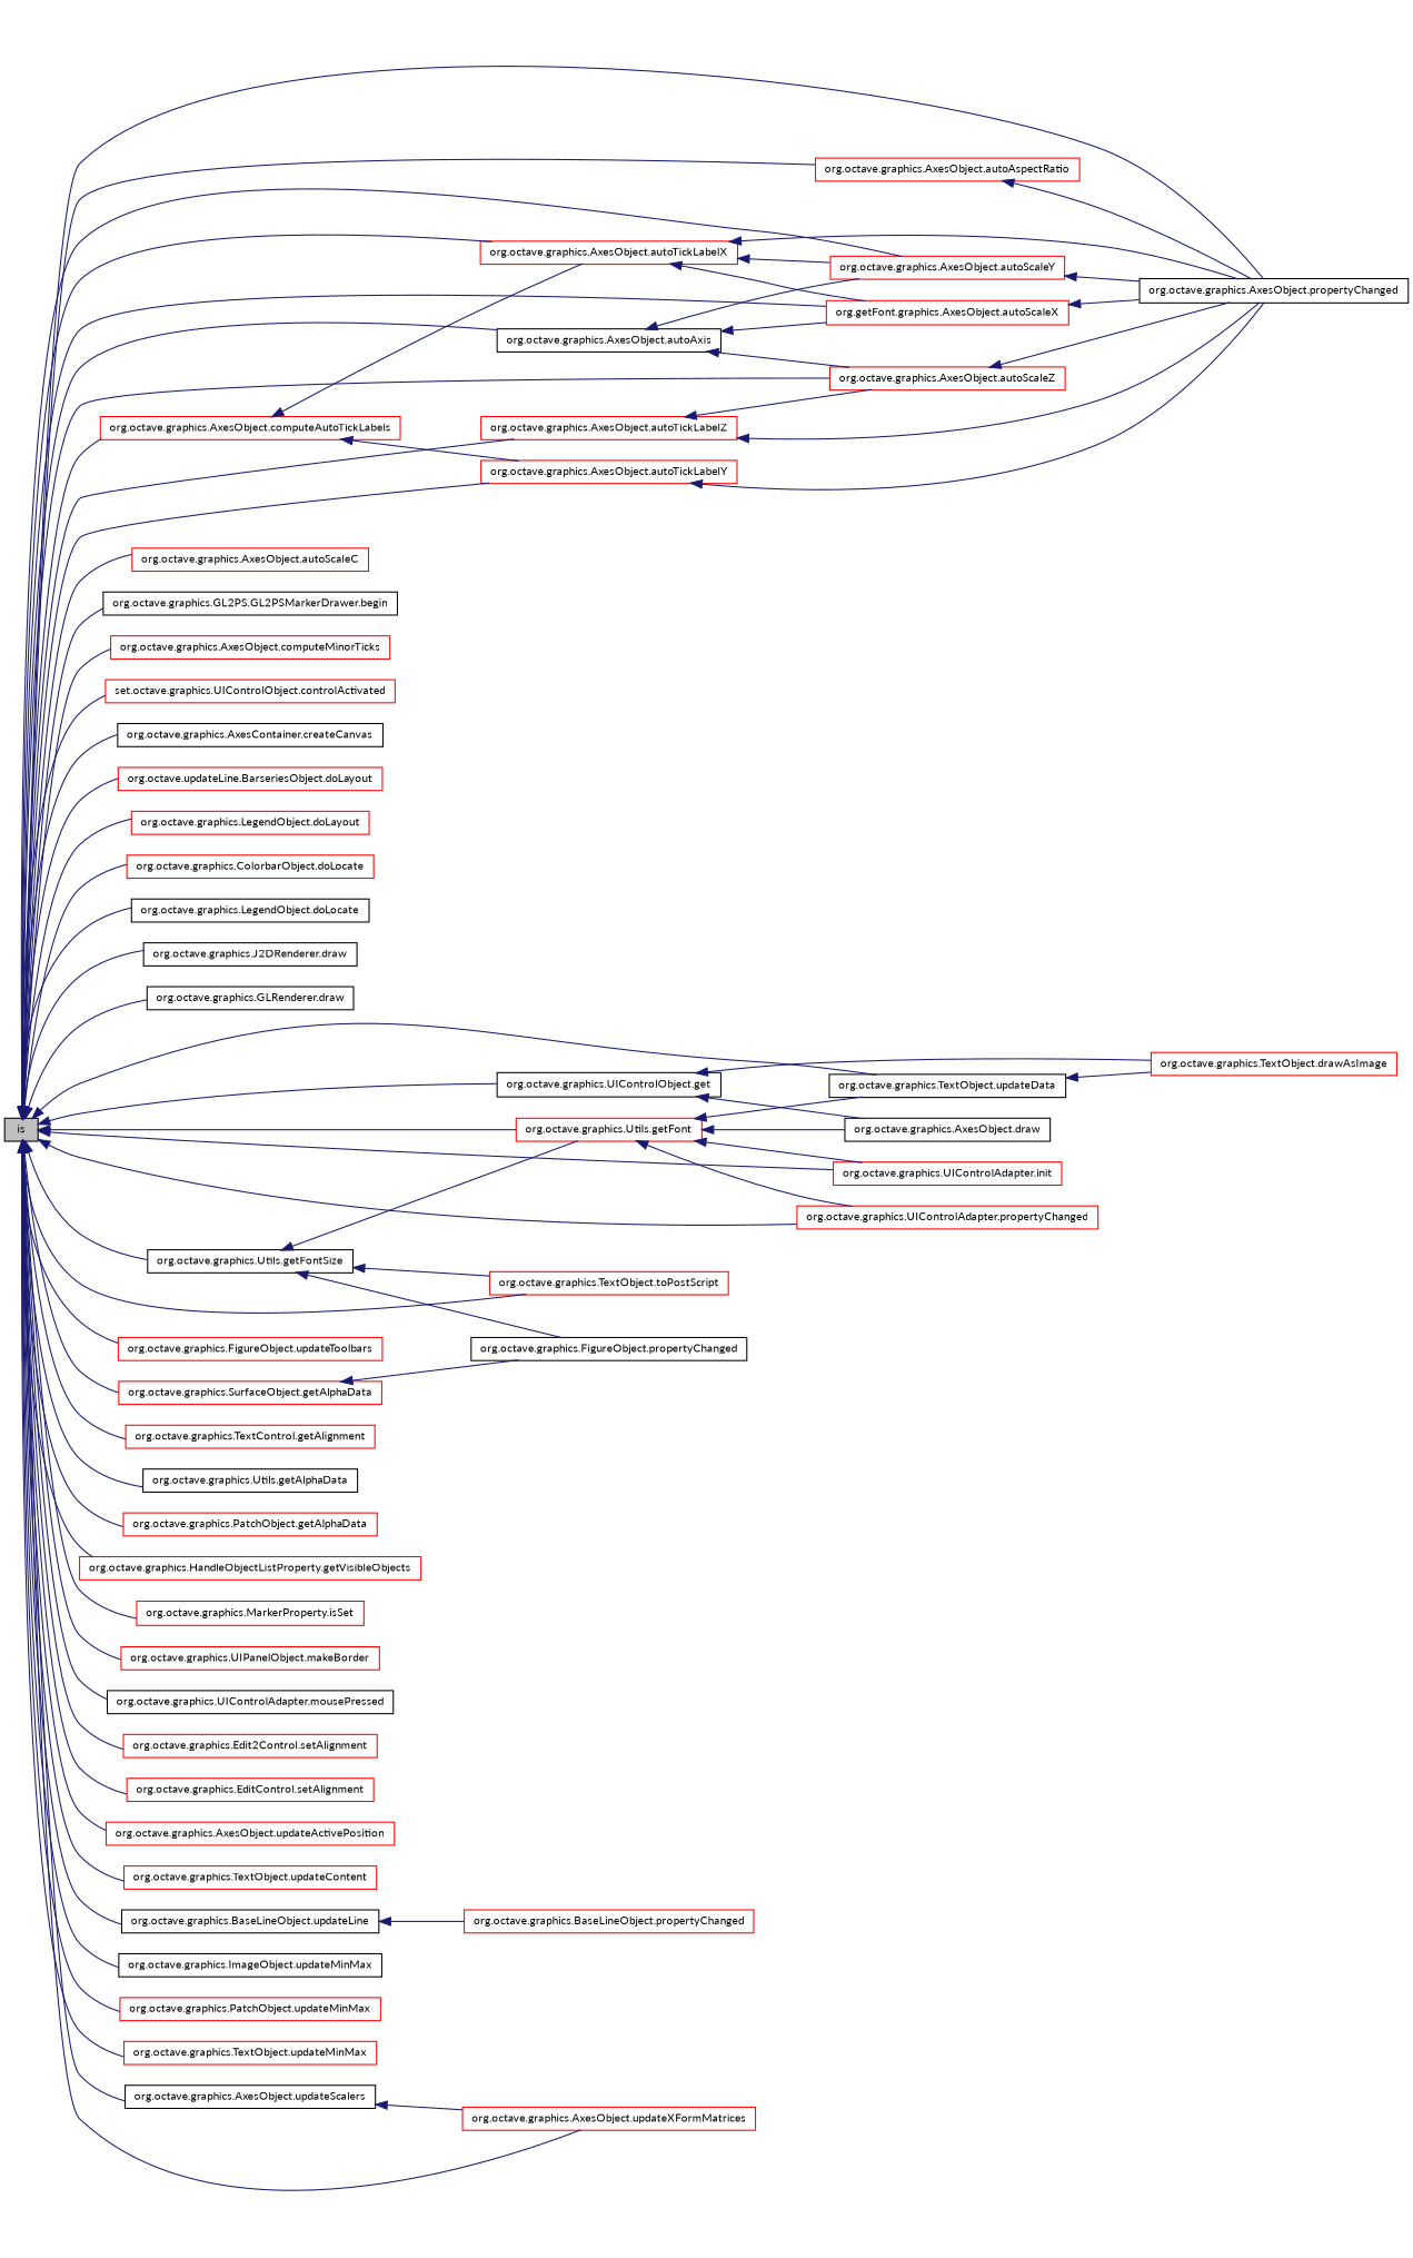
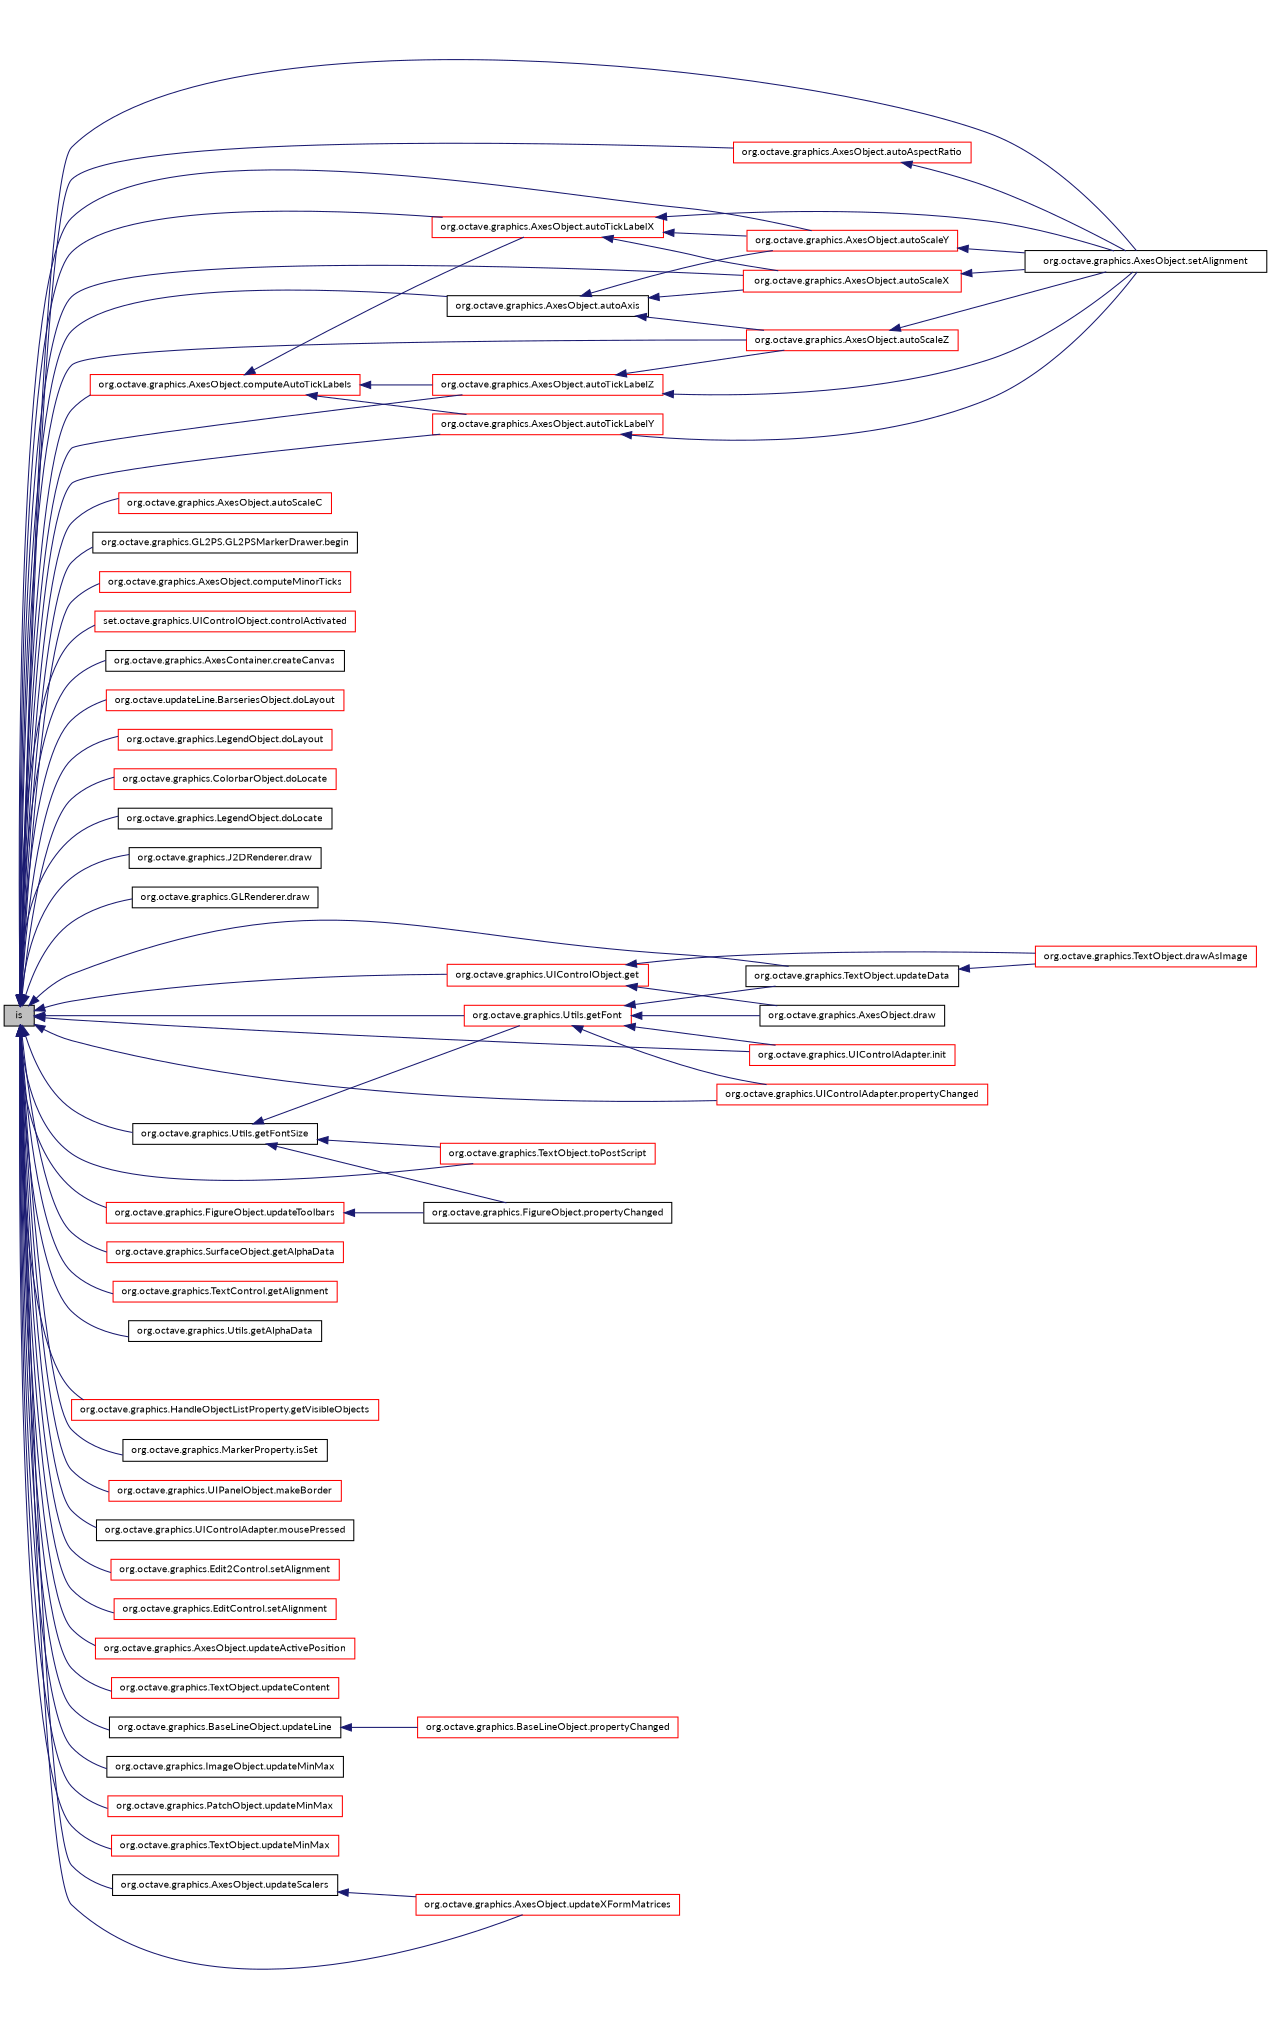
  digraph {
    fontname=Lato
    rankdir=LR
    node [color=red fillcolor=white fontname=Lato fontsize=10 shape=record style=filled]
    edge [color=midnightblue dir=back fontname=Lato fontsize=10 labelfontname=FreeSans labelfontsize=10 style=solid]
    n1 [color=black fillcolor=grey75 fontcolor=black height=0.2 label=is width=0.4]
    n2 [height=0.2 label="org.octave.graphics.AxesObject.autoAspectRatio" width=0.4]
-   n3 [color=black height=0.2 label="org.octave.graphics.AxesObject.propertyChanged" width=0.4]
+   n3 [color=black height=0.2 label="org.octave.graphics.AxesObject.setAlignment" width=0.4]
    n4 [color=black height=0.2 label="org.octave.graphics.AxesObject.autoAxis" width=0.4]
-   n5 [height=0.2 label="org.getFont.graphics.AxesObject.autoScaleX" width=0.4]
+   n5 [height=0.2 label="org.octave.graphics.AxesObject.autoScaleX" width=0.4]
    n6 [height=0.2 label="org.octave.graphics.AxesObject.autoScaleY" width=0.4]
    n7 [height=0.2 label="org.octave.graphics.AxesObject.autoScaleZ" width=0.4]
    n8 [height=0.2 label="org.octave.graphics.AxesObject.autoScaleC" width=0.4]
    n9 [height=0.2 label="org.octave.graphics.AxesObject.autoTickLabelX" width=0.4]
    n10 [height=0.2 label="org.octave.graphics.AxesObject.autoTickLabelY" width=0.4]
    n11 [height=0.2 label="org.octave.graphics.AxesObject.autoTickLabelZ" width=0.4]
    n12 [color=black height=0.2 label="org.octave.graphics.GL2PS.GL2PSMarkerDrawer.begin" width=0.4]
    n13 [height=0.2 label="org.octave.graphics.AxesObject.computeAutoTickLabels" width=0.4]
    n14 [height=0.2 label="org.octave.graphics.AxesObject.computeMinorTicks" width=0.4]
    n15 [height=0.2 label="set.octave.graphics.UIControlObject.controlActivated" width=0.4]
    n16 [color=black height=0.2 label="org.octave.graphics.AxesContainer.createCanvas" width=0.4]
    n17 [height=0.2 label="org.octave.updateLine.BarseriesObject.doLayout" width=0.4]
    n18 [height=0.2 label="org.octave.graphics.LegendObject.doLayout" width=0.4]
    n19 [height=0.2 label="org.octave.graphics.ColorbarObject.doLocate" width=0.4]
    n20 [color=black height=0.2 label="org.octave.graphics.LegendObject.doLocate" width=0.4]
    n21 [color=black height=0.2 label="org.octave.graphics.J2DRenderer.draw" width=0.4]
    n22 [color=black height=0.2 label="org.octave.graphics.GLRenderer.draw" width=0.4]
-   n23 [color=black height=0.2 label="org.octave.graphics.UIControlObject.get" width=0.4]
+   n23 [height=0.2 label="org.octave.graphics.UIControlObject.get" width=0.4]
    n24 [height=0.2 label="org.octave.graphics.TextControl.getAlignment" width=0.4]
    n25 [color=black height=0.2 label="org.octave.graphics.Utils.getAlphaData" width=0.4]
    n26 [height=0.2 label="org.octave.graphics.SurfaceObject.getAlphaData" width=0.4]
-   n27 [height=0.2 label="org.octave.graphics.PatchObject.getAlphaData" width=0.4]
    n28 [height=0.2 label="org.octave.graphics.Utils.getFont" width=0.4]
    n29 [color=black height=0.2 label="org.octave.graphics.TextObject.updateData" width=0.4]
    n30 [height=0.2 label="org.octave.graphics.UIControlAdapter.init" width=0.4]
    n31 [height=0.2 label="org.octave.graphics.UIControlAdapter.propertyChanged" width=0.4]
    n32 [color=black height=0.2 label="org.octave.graphics.Utils.getFontSize" width=0.4]
    n33 [height=0.2 label="org.octave.graphics.TextObject.toPostScript" width=0.4]
    n34 [height=0.2 label="org.octave.graphics.HandleObjectListProperty.getVisibleObjects" width=0.4]
-   n35 [height=0.2 label="org.octave.graphics.MarkerProperty.isSet" width=0.4]
+   n35 [color=black height=0.2 label="org.octave.graphics.MarkerProperty.isSet" width=0.4]
    n36 [height=0.2 label="org.octave.graphics.UIPanelObject.makeBorder" width=0.4]
    n37 [color=black height=0.2 label="org.octave.graphics.UIControlAdapter.mousePressed" width=0.4]
    n38 [height=0.2 label="org.octave.graphics.Edit2Control.setAlignment" width=0.4]
    n39 [height=0.2 label="org.octave.graphics.EditControl.setAlignment" width=0.4]
    n40 [height=0.2 label="org.octave.graphics.AxesObject.updateActivePosition" width=0.4]
    n41 [height=0.2 label="org.octave.graphics.TextObject.updateContent" width=0.4]
    n42 [color=black height=0.2 label="org.octave.graphics.BaseLineObject.updateLine" width=0.4]
    n43 [color=black height=0.2 label="org.octave.graphics.ImageObject.updateMinMax" width=0.4]
    n44 [height=0.2 label="org.octave.graphics.PatchObject.updateMinMax" width=0.4]
    n45 [height=0.2 label="org.octave.graphics.TextObject.updateMinMax" width=0.4]
    n46 [color=black height=0.2 label="org.octave.graphics.AxesObject.updateScalers" width=0.4]
    n47 [height=0.2 label="org.octave.graphics.AxesObject.updateXFormMatrices" width=0.4]
    n48 [height=0.2 label="org.octave.graphics.FigureObject.updateToolbars" width=0.4]
    n49 [color=black height=0.2 label="org.octave.graphics.AxesObject.draw" width=0.4]
    n50 [height=0.2 label="org.octave.graphics.TextObject.drawAsImage" width=0.4]
    n51 [color=black height=0.2 label="org.octave.graphics.FigureObject.propertyChanged" width=0.4]
    n52 [height=0.2 label="org.octave.graphics.BaseLineObject.propertyChanged" width=0.4]
    n1 -> n2
    n1 -> n3
    n1 -> n4
    n1 -> n5
    n1 -> n6
    n1 -> n7
    n1 -> n8
    n1 -> n9
    n1 -> n10
    n1 -> n11
    n1 -> n12
    n1 -> n13
    n1 -> n14
    n1 -> n15
    n1 -> n16
    n1 -> n17
    n1 -> n18
    n1 -> n19
    n1 -> n20
    n1 -> n21
    n1 -> n22
    n1 -> n23
    n1 -> n24
    n1 -> n25
    n1 -> n26
-   n1 -> n27
    n1 -> n28
    n1 -> n29
    n1 -> n30
    n1 -> n31
    n1 -> n32
    n1 -> n33
    n1 -> n34
    n1 -> n35
    n1 -> n36
    n1 -> n37
    n1 -> n38
    n1 -> n39
    n1 -> n40
    n1 -> n41
    n1 -> n42
    n1 -> n43
    n1 -> n44
    n1 -> n45
    n1 -> n46
    n1 -> n47
    n1 -> n48
    n2 -> n3
    n4 -> n5
    n4 -> n6
    n4 -> n7
    n5 -> n3
    n6 -> n3
    n7 -> n3
    n9 -> n3
    n9 -> n5
    n9 -> n6
    n10 -> n3
    n11 -> n3
    n11 -> n7
    n13 -> n9
    n13 -> n10
+   n13 -> n11
    n23 -> n49
    n23 -> n50
    n28 -> n29
    n28 -> n30
    n28 -> n31
    n28 -> n49
    n29 -> n50
    n32 -> n28
    n32 -> n33
    n32 -> n51
    n42 -> n52
    n46 -> n47
-   n26 -> n51
+   n48 -> n51
  }
